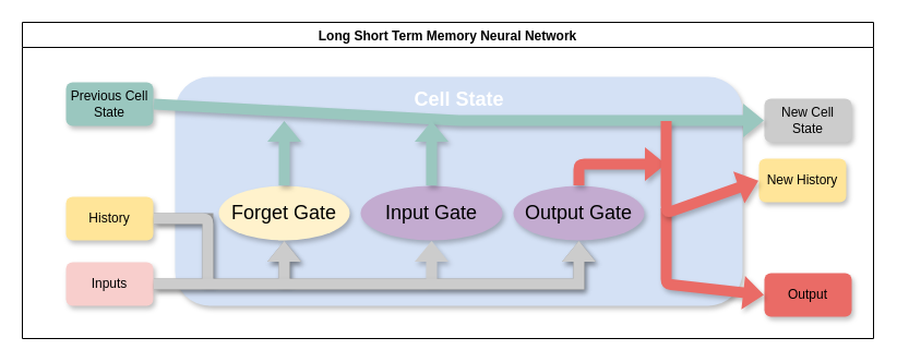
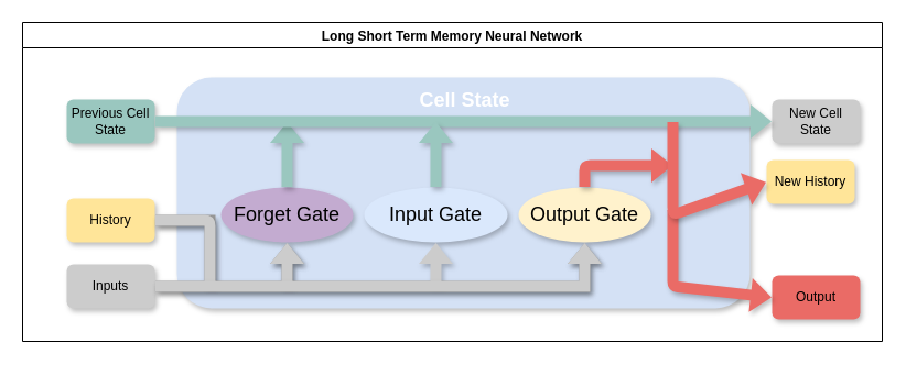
  <mxCell id="0" />
  <mxCell id="1" parent="0" />
  <mxCell id="2" value="Long Short Term Memory Neural Network" style="swimlane;startSize=23;swimlaneFillColor=none;fillColor=none;shadow=0;" parent="1" vertex="1"><mxGeometry x="20" y="20" width="780" height="290" as="geometry"><mxRectangle x="320" y="300" width="130" height="23" as="alternateBounds" /></mxGeometry></mxCell>
  <mxCell id="3" value="" style="rounded=1;whiteSpace=wrap;html=1;fontSize=12;fillColor=#D4E1F5;shadow=1;strokeColor=none;" parent="2" vertex="1"><mxGeometry x="140" y="50" width="520" height="210" as="geometry" /></mxCell>
- <mxCell id="4" value="Inputs" style="rounded=1;whiteSpace=wrap;html=1;shadow=1;fillColor=#f8cecc;strokeColor=none;" parent="2" vertex="1"><mxGeometry x="40" y="220" width="80" height="40" as="geometry" /></mxCell>
- <mxCell id="5" value="Forget Gate" style="ellipse;whiteSpace=wrap;html=1;fontSize=18;shadow=1;fillColor=#fff2cc;strokeColor=none;" parent="2" vertex="1"><mxGeometry x="180" y="150" width="120" height="50" as="geometry" /></mxCell>
- <mxCell id="6" value="&lt;font style=&quot;font-size: 18px;&quot;&gt;Input Gate&lt;/font&gt;" style="ellipse;whiteSpace=wrap;html=1;fontSize=18;shadow=1;fillColor=#C3ABD0;strokeColor=none;" parent="2" vertex="1"><mxGeometry x="310" y="150" width="130" height="50" as="geometry" /></mxCell>
- <mxCell id="7" value="Output Gate" style="ellipse;whiteSpace=wrap;html=1;fontSize=18;shadow=1;fillColor=#C3ABD0;strokeColor=none;" parent="2" vertex="1"><mxGeometry x="450" y="150" width="120" height="50" as="geometry" /></mxCell>
+ <mxCell id="4" value="Inputs" style="rounded=1;whiteSpace=wrap;html=1;shadow=1;fillColor=#CCCCCC;strokeColor=none;" parent="2" vertex="1"><mxGeometry x="40" y="220" width="80" height="40" as="geometry" /></mxCell>
+ <mxCell id="5" value="Forget Gate" style="ellipse;whiteSpace=wrap;html=1;fontSize=18;shadow=1;fillColor=#C3ABD0;strokeColor=none;" parent="2" vertex="1"><mxGeometry x="180" y="150" width="120" height="50" as="geometry" /></mxCell>
+ <mxCell id="6" value="&lt;font style=&quot;font-size: 18px;&quot;&gt;Input Gate&lt;/font&gt;" style="ellipse;whiteSpace=wrap;html=1;fontSize=18;shadow=1;fillColor=#dae8fc;strokeColor=none;" parent="2" vertex="1"><mxGeometry x="310" y="150" width="130" height="50" as="geometry" /></mxCell>
+ <mxCell id="7" value="Output Gate" style="ellipse;whiteSpace=wrap;html=1;fontSize=18;shadow=1;fillColor=#fff2cc;strokeColor=none;" parent="2" vertex="1"><mxGeometry x="450" y="150" width="120" height="50" as="geometry" /></mxCell>
  <mxCell id="8" value="History" style="rounded=1;whiteSpace=wrap;html=1;shadow=1;strokeColor=none;fillColor=#FFE599;" parent="2" vertex="1"><mxGeometry x="40" y="160" width="80" height="40" as="geometry" /></mxCell>
- <mxCell id="9" value="Previous Cell State" style="rounded=1;whiteSpace=wrap;html=1;shadow=1;strokeColor=none;fillColor=#9AC7BF;" parent="2" vertex="1"><mxGeometry x="40" y="55" width="80" height="40" as="geometry" /></mxCell>
+ <mxCell id="9" value="Previous Cell State" style="rounded=1;whiteSpace=wrap;html=1;shadow=1;strokeColor=none;fillColor=#9AC7BF;" parent="2" vertex="1"><mxGeometry x="40" y="70" width="80" height="40" as="geometry" /></mxCell>
  <mxCell id="10" value="New Cell State" style="rounded=1;whiteSpace=wrap;html=1;shadow=1;strokeColor=none;fillColor=#cccccc;" parent="2" vertex="1"><mxGeometry x="680" y="70" width="80" height="40" as="geometry" /></mxCell>
  <mxCell id="11" value="" style="shape=flexArrow;endArrow=block;html=1;rounded=0;fontSize=18;exitX=1;exitY=0.5;exitDx=0;exitDy=0;strokeWidth=1;endSize=6;endFill=0;entryX=0.5;entryY=1;entryDx=0;entryDy=0;fillColor=#999999;strokeColor=none;shadow=1;" parent="2" source="4" target="7" edge="1"><mxGeometry width="50" height="50" relative="1" as="geometry"><mxPoint x="350" y="270" as="sourcePoint" /><mxPoint x="500" y="300" as="targetPoint" /><Array as="points"><mxPoint x="510" y="240" /></Array></mxGeometry></mxCell>
  <mxCell id="12" value="" style="shape=flexArrow;endArrow=classic;html=1;rounded=0;fontSize=12;sourcePerimeterSpacing=5;targetPerimeterSpacing=5;strokeWidth=1;exitX=0.5;exitY=0;exitDx=0;exitDy=0;fillColor=#9AC7BF;strokeColor=none;shadow=1;" parent="2" source="5" edge="1"><mxGeometry width="50" height="50" relative="1" as="geometry"><mxPoint x="270" y="170" as="sourcePoint" /><mxPoint x="240" y="90" as="targetPoint" /></mxGeometry></mxCell>
  <mxCell id="13" value="" style="shape=flexArrow;endArrow=classic;html=1;rounded=0;fontSize=12;sourcePerimeterSpacing=5;targetPerimeterSpacing=5;strokeWidth=1;exitX=1;exitY=0.5;exitDx=0;exitDy=0;entryX=0;entryY=0.5;entryDx=0;entryDy=0;fillColor=#9AC7BF;strokeColor=none;shadow=1;" parent="2" source="9" target="10" edge="1"><mxGeometry width="50" height="50" relative="1" as="geometry"><mxPoint x="270" y="170" as="sourcePoint" /><mxPoint x="320" y="120" as="targetPoint" /><Array as="points"><mxPoint x="400" y="90" /></Array></mxGeometry></mxCell>
  <mxCell id="14" value="&lt;font style=&quot;font-size: 18px;&quot;&gt;&lt;b style=&quot;&quot;&gt;Cell State&lt;/b&gt;&lt;/font&gt;" style="edgeLabel;html=1;align=center;verticalAlign=middle;resizable=0;points=[];fontSize=12;fontFamily=Helvetica;fontColor=#FFFFFF;fillColor=none;labelBackgroundColor=none;shadow=1;" parent="13" vertex="1" connectable="0"><mxGeometry x="0.142" relative="1" as="geometry"><mxPoint x="-40" y="-20" as="offset" /></mxGeometry></mxCell>
  <mxCell id="15" value="New History" style="rounded=1;whiteSpace=wrap;html=1;shadow=1;strokeColor=none;fillColor=#FFE599;" parent="2" vertex="1"><mxGeometry x="675" y="125" width="80" height="40" as="geometry" /></mxCell>
  <mxCell id="16" value="Output" style="rounded=1;whiteSpace=wrap;html=1;shadow=1;strokeColor=none;fillColor=#EA6B66;" parent="2" vertex="1"><mxGeometry x="680" y="230" width="80" height="40" as="geometry" /></mxCell>
  <mxCell id="17" value="" style="shape=flexArrow;endArrow=classic;html=1;rounded=0;fontSize=12;sourcePerimeterSpacing=5;targetPerimeterSpacing=5;entryX=0.5;entryY=1;entryDx=0;entryDy=0;fillColor=#999999;strokeColor=none;shadow=1;" parent="1" target="5" edge="1"><mxGeometry width="50" height="50" relative="1" as="geometry"><mxPoint x="260" y="260" as="sourcePoint" /><mxPoint x="420" y="140" as="targetPoint" /></mxGeometry></mxCell>
  <mxCell id="18" value="" style="endArrow=none;html=1;rounded=0;fontSize=12;exitX=1;exitY=0.5;exitDx=0;exitDy=0;shape=flexArrow;sourcePerimeterSpacing=5;targetPerimeterSpacing=5;endFill=0;fillColor=#999999;strokeColor=none;shadow=1;" parent="1" source="8" edge="1"><mxGeometry width="50" height="50" relative="1" as="geometry"><mxPoint x="370" y="290" as="sourcePoint" /><mxPoint x="190" y="260" as="targetPoint" /><Array as="points"><mxPoint x="190" y="200" /></Array></mxGeometry></mxCell>
  <mxCell id="19" value="" style="shape=flexArrow;endArrow=classic;html=1;rounded=1;fontSize=12;sourcePerimeterSpacing=5;targetPerimeterSpacing=5;entryX=0.5;entryY=1;entryDx=0;entryDy=0;fillColor=#CCCCCC;strokeColor=none;shadow=1;" parent="1" target="6" edge="1"><mxGeometry width="50" height="50" relative="1" as="geometry"><mxPoint x="395" y="260" as="sourcePoint" /><mxPoint x="250" y="335" as="targetPoint" /></mxGeometry></mxCell>
  <mxCell id="20" value="" style="shape=flexArrow;endArrow=classic;html=1;rounded=0;fontSize=12;sourcePerimeterSpacing=5;targetPerimeterSpacing=5;strokeWidth=1;exitX=0.5;exitY=0;exitDx=0;exitDy=0;fillColor=#9AC7BF;strokeColor=none;shadow=1;" parent="1" source="6" edge="1"><mxGeometry width="50" height="50" relative="1" as="geometry"><mxPoint x="270" y="280" as="sourcePoint" /><mxPoint x="395" y="110" as="targetPoint" /></mxGeometry></mxCell>
  <mxCell id="21" value="" style="shape=flexArrow;endArrow=classic;html=1;rounded=1;fontFamily=Helvetica;fontSize=12;fontColor=default;sourcePerimeterSpacing=5;targetPerimeterSpacing=5;strokeWidth=1;exitX=0.5;exitY=0;exitDx=0;exitDy=0;fillColor=#EA6B66;strokeColor=none;shadow=1;" parent="1" source="7" edge="1"><mxGeometry width="50" height="50" relative="1" as="geometry"><mxPoint x="520" y="190" as="sourcePoint" /><mxPoint x="610" y="150" as="targetPoint" /><Array as="points"><mxPoint x="530" y="150" /></Array></mxGeometry></mxCell>
  <mxCell id="22" value="" style="shape=flexArrow;endArrow=classic;html=1;rounded=1;fontFamily=Helvetica;fontSize=12;fontColor=default;sourcePerimeterSpacing=5;targetPerimeterSpacing=5;strokeWidth=1;entryX=0;entryY=0.5;entryDx=0;entryDy=0;fillColor=#EA6B66;strokeColor=none;shadow=1;" parent="1" target="16" edge="1"><mxGeometry width="50" height="50" relative="1" as="geometry"><mxPoint x="610" y="190" as="sourcePoint" /><mxPoint x="570" y="140" as="targetPoint" /><Array as="points"><mxPoint x="610" y="260" /></Array></mxGeometry></mxCell>
  <mxCell id="23" value="" style="shape=flexArrow;endArrow=classic;html=1;rounded=1;fontFamily=Helvetica;fontSize=12;fontColor=default;sourcePerimeterSpacing=5;targetPerimeterSpacing=5;strokeWidth=1;entryX=0;entryY=0.5;entryDx=0;entryDy=0;fillColor=#EA6B66;strokeColor=none;shadow=1;" parent="1" target="15" edge="1"><mxGeometry width="50" height="50" relative="1" as="geometry"><mxPoint x="610" y="110" as="sourcePoint" /><mxPoint x="570" y="140" as="targetPoint" /><Array as="points"><mxPoint x="610" y="195" /></Array></mxGeometry></mxCell>
  <mxCell id="24" value="" style="endArrow=none;html=1;rounded=1;fontSize=12;exitX=1;exitY=0.5;exitDx=0;exitDy=0;shape=flexArrow;sourcePerimeterSpacing=5;targetPerimeterSpacing=5;endFill=0;fillColor=#CCCCCC;strokeColor=none;shadow=1;" parent="1" edge="1"><mxGeometry width="50" height="50" relative="1" as="geometry"><mxPoint x="140" y="200" as="sourcePoint" /><mxPoint x="190" y="260" as="targetPoint" /><Array as="points"><mxPoint x="190" y="200" /></Array></mxGeometry></mxCell>
  <mxCell id="25" value="" style="shape=flexArrow;endArrow=classic;html=1;rounded=1;fontSize=12;sourcePerimeterSpacing=5;targetPerimeterSpacing=5;entryX=0.5;entryY=1;entryDx=0;entryDy=0;fillColor=#CCCCCC;strokeColor=none;shadow=1;" parent="1" edge="1"><mxGeometry width="50" height="50" relative="1" as="geometry"><mxPoint x="260" y="260" as="sourcePoint" /><mxPoint x="260" y="220" as="targetPoint" /></mxGeometry></mxCell>
  <mxCell id="26" value="" style="shape=flexArrow;endArrow=block;html=1;rounded=0;fontSize=18;exitX=1;exitY=0.5;exitDx=0;exitDy=0;strokeWidth=1;endSize=6;endFill=0;entryX=0.5;entryY=1;entryDx=0;entryDy=0;fillColor=#CCCCCC;strokeColor=none;shadow=1;" parent="1" edge="1"><mxGeometry width="50" height="50" relative="1" as="geometry"><mxPoint x="140" y="260" as="sourcePoint" /><mxPoint x="530" y="220" as="targetPoint" /><Array as="points"><mxPoint x="530" y="260" /></Array></mxGeometry></mxCell>
